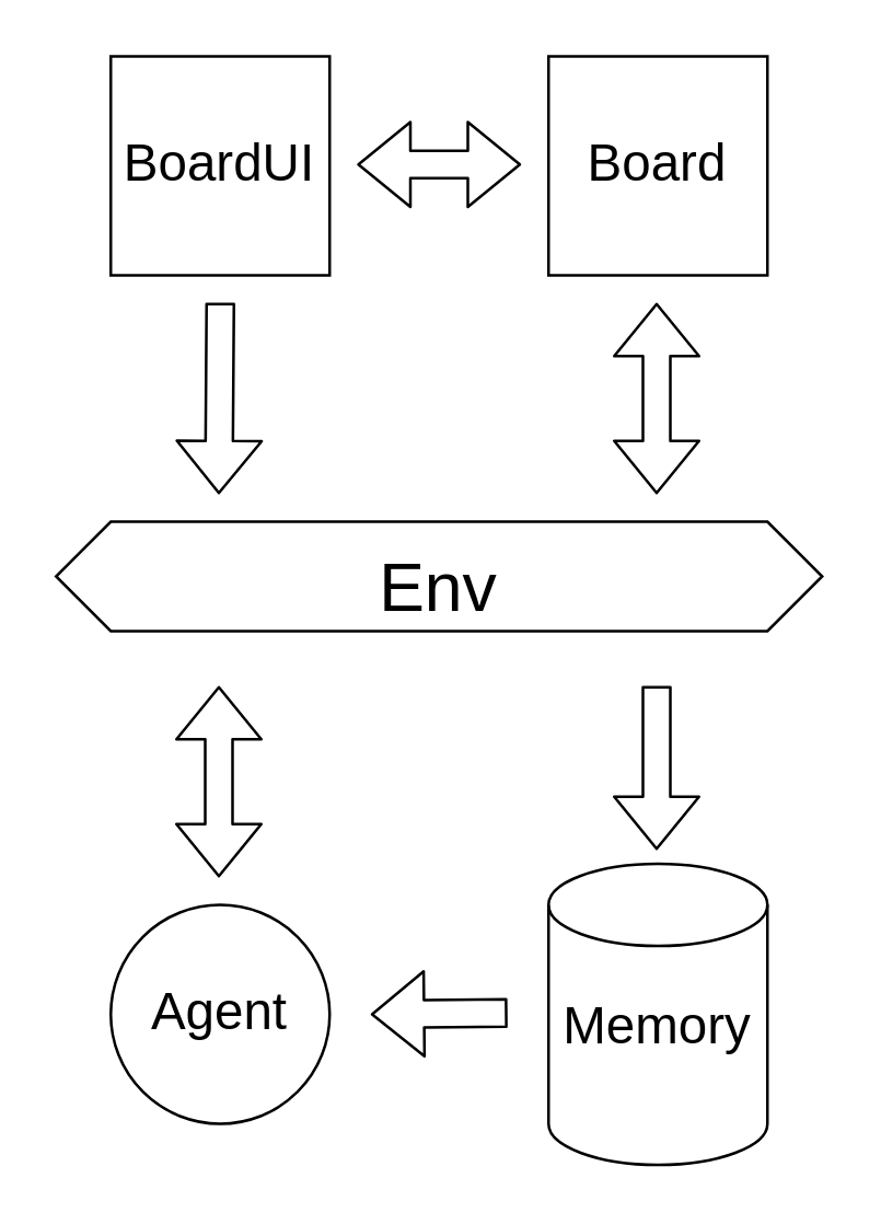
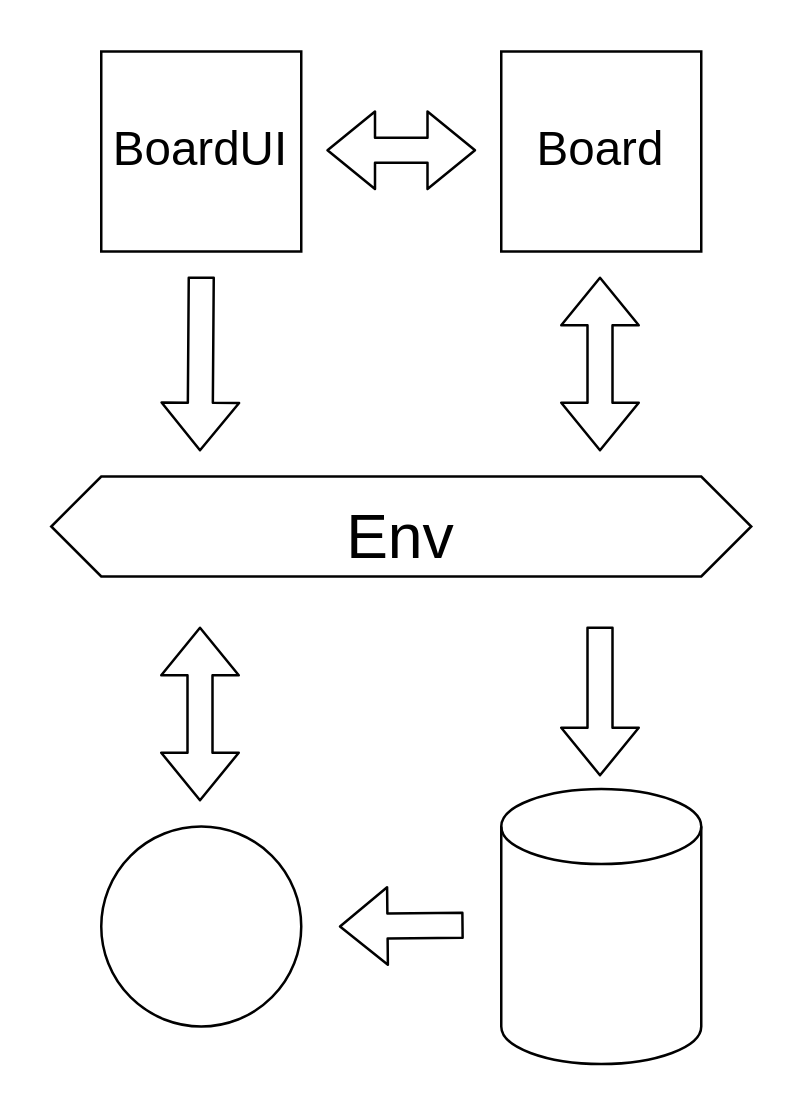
  <mxCell id="0" />
  <mxCell id="1" parent="0" />
  <mxCell id="2" value="" style="whiteSpace=wrap;html=1;aspect=fixed;" parent="1" vertex="1"><mxGeometry x="200" y="20" width="80" height="80" as="geometry" /></mxCell>
  <mxCell id="3" value="" style="whiteSpace=wrap;html=1;aspect=fixed;" parent="1" vertex="1"><mxGeometry x="40" y="20" width="80" height="80" as="geometry" /></mxCell>
  <mxCell id="4" value="" style="shape=flexArrow;endArrow=classic;startArrow=classic;html=1;" parent="1" edge="1"><mxGeometry width="100" height="100" relative="1" as="geometry"><mxPoint x="130" y="59.5" as="sourcePoint" /><mxPoint x="190" y="59.5" as="targetPoint" /><Array as="points" /></mxGeometry></mxCell>
  <mxCell id="5" value="" style="shape=hexagon;perimeter=hexagonPerimeter2;whiteSpace=wrap;html=1;fixedSize=1;" parent="1" vertex="1"><mxGeometry x="20" y="190" width="280" height="40" as="geometry" /></mxCell>
  <mxCell id="6" value="" style="shape=flexArrow;endArrow=classic;startArrow=classic;html=1;" parent="1" edge="1"><mxGeometry width="100" height="100" relative="1" as="geometry"><mxPoint x="239.5" y="110" as="sourcePoint" /><mxPoint x="239.5" y="180" as="targetPoint" /><Array as="points" /></mxGeometry></mxCell>
  <mxCell id="7" value="" style="shape=flexArrow;endArrow=classic;html=1;" parent="1" edge="1"><mxGeometry width="50" height="50" relative="1" as="geometry"><mxPoint x="80" y="110" as="sourcePoint" /><mxPoint x="79.5" y="180" as="targetPoint" /></mxGeometry></mxCell>
  <mxCell id="8" value="" style="ellipse;whiteSpace=wrap;html=1;aspect=fixed;" parent="1" vertex="1"><mxGeometry x="40" y="330" width="80" height="80" as="geometry" /></mxCell>
  <mxCell id="9" value="" style="shape=flexArrow;endArrow=classic;html=1;" parent="1" edge="1"><mxGeometry width="50" height="50" relative="1" as="geometry"><mxPoint x="239.5" y="250" as="sourcePoint" /><mxPoint x="239.5" y="310" as="targetPoint" /></mxGeometry></mxCell>
  <mxCell id="10" value="" style="shape=flexArrow;endArrow=classic;startArrow=classic;html=1;" parent="1" edge="1"><mxGeometry width="100" height="100" relative="1" as="geometry"><mxPoint x="79.5" y="250" as="sourcePoint" /><mxPoint x="79.5" y="320" as="targetPoint" /><Array as="points" /></mxGeometry></mxCell>
  <mxCell id="11" value="" style="shape=cylinder3;whiteSpace=wrap;html=1;boundedLbl=1;backgroundOutline=1;size=15;" parent="1" vertex="1"><mxGeometry x="200" y="315" width="80" height="110" as="geometry" /></mxCell>
  <mxCell id="12" value="" style="shape=flexArrow;endArrow=classic;html=1;" parent="1" edge="1"><mxGeometry width="50" height="50" relative="1" as="geometry"><mxPoint x="185" y="369.5" as="sourcePoint" /><mxPoint x="135" y="370" as="targetPoint" /></mxGeometry></mxCell>
  <mxCell id="13" value="BoardUI" style="text;html=1;strokeColor=none;fillColor=none;align=center;verticalAlign=middle;whiteSpace=wrap;rounded=0;fontSize=19;" parent="1" vertex="1"><mxGeometry x="40" y="20" width="80" height="80" as="geometry" /></mxCell>
  <mxCell id="14" value="Board" style="text;html=1;strokeColor=none;fillColor=none;align=center;verticalAlign=middle;whiteSpace=wrap;rounded=0;fontSize=19;" parent="1" vertex="1"><mxGeometry x="200" y="20" width="80" height="80" as="geometry" /></mxCell>
  <mxCell id="15" value="&lt;font style=&quot;font-size: 25px&quot;&gt;Env&lt;/font&gt;" style="text;html=1;strokeColor=none;fillColor=none;align=center;verticalAlign=middle;whiteSpace=wrap;rounded=0;fontSize=35;" parent="1" vertex="1"><mxGeometry x="40" y="190" width="240" height="40" as="geometry" /></mxCell>
- <mxCell id="16" value="Agent" style="text;html=1;strokeColor=none;fillColor=none;align=center;verticalAlign=middle;whiteSpace=wrap;rounded=0;fontSize=19;" parent="1" vertex="1"><mxGeometry x="50" y="340" width="60" height="60" as="geometry" /></mxCell>
- <mxCell id="17" value="Memory" style="text;html=1;strokeColor=none;fillColor=none;align=center;verticalAlign=middle;whiteSpace=wrap;rounded=0;fontSize=19;" parent="1" vertex="1"><mxGeometry x="200" y="340" width="80" height="70" as="geometry" /></mxCell>
